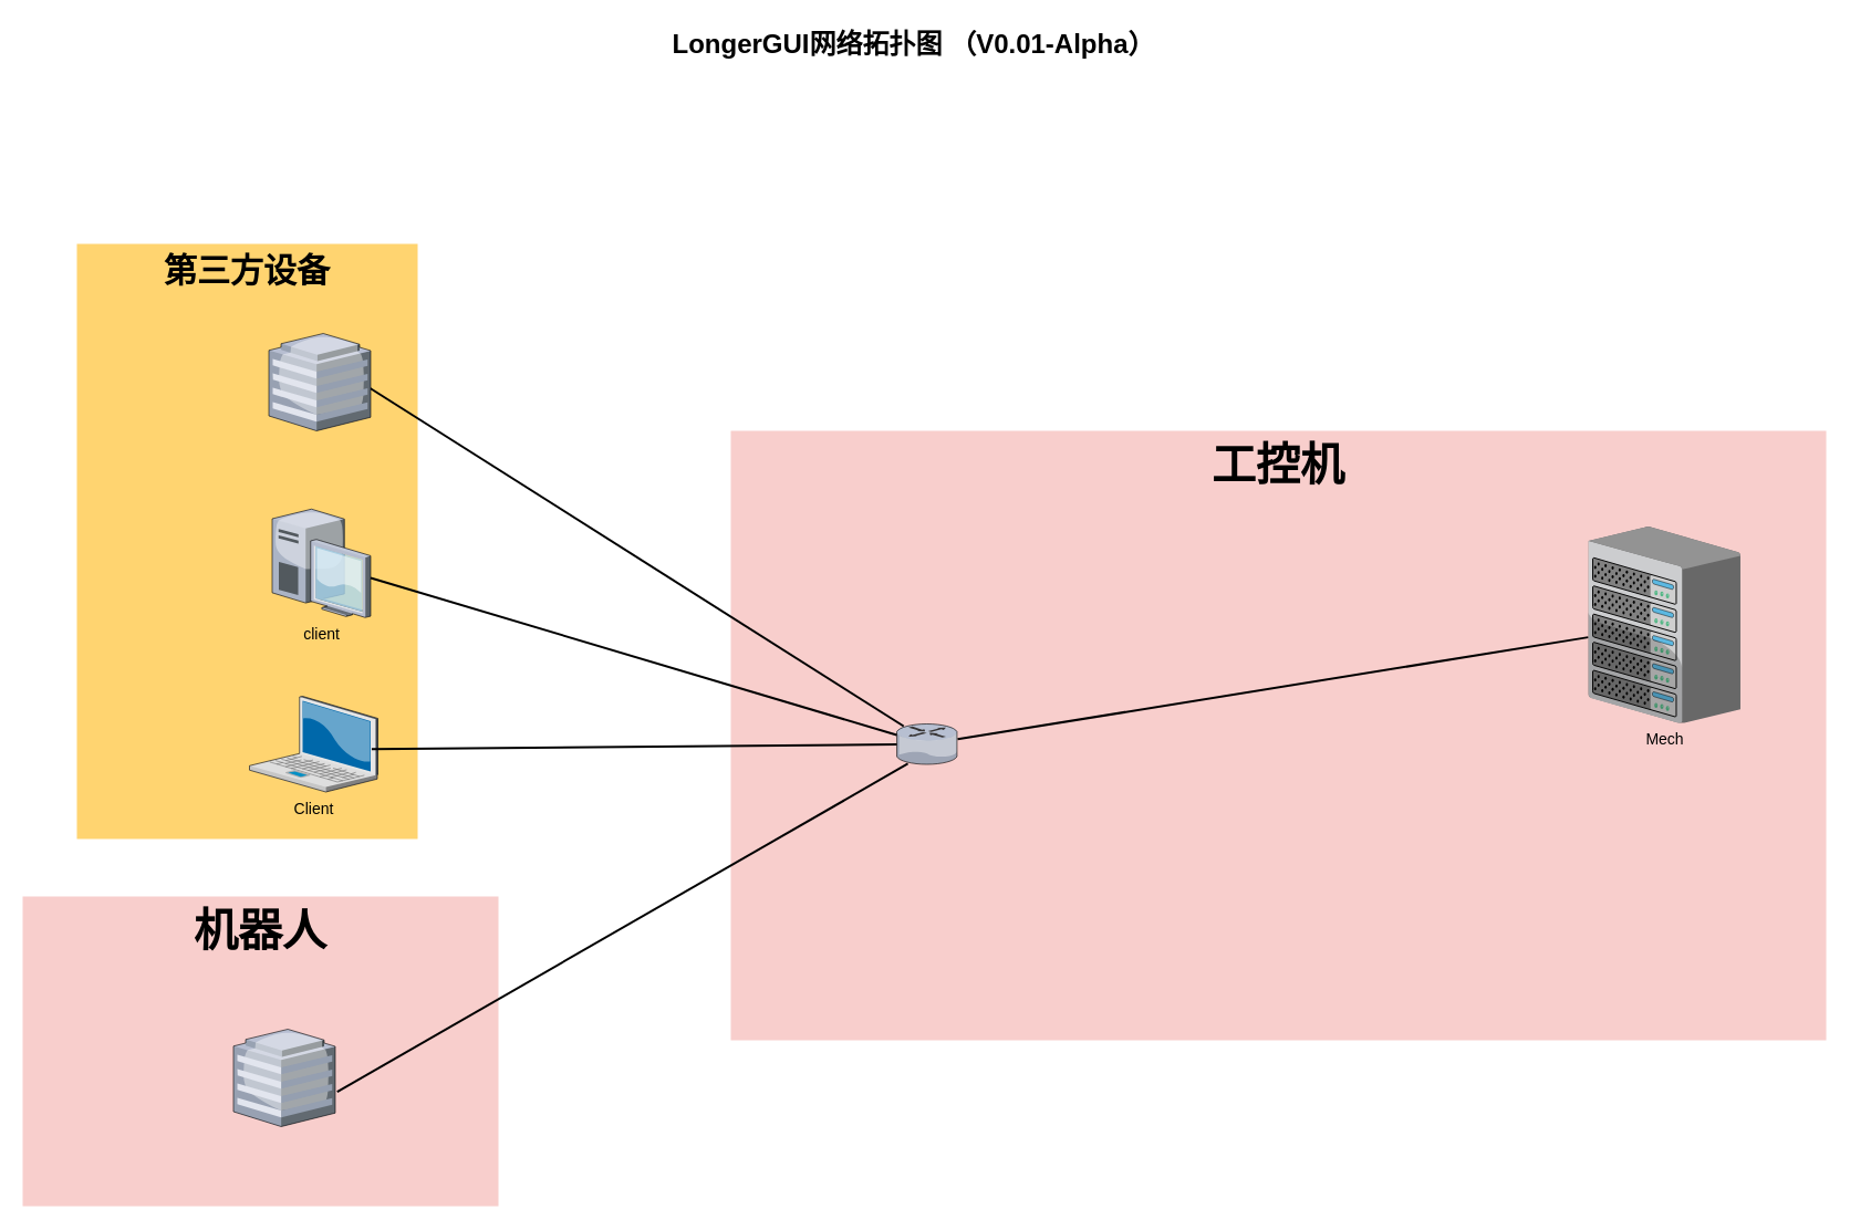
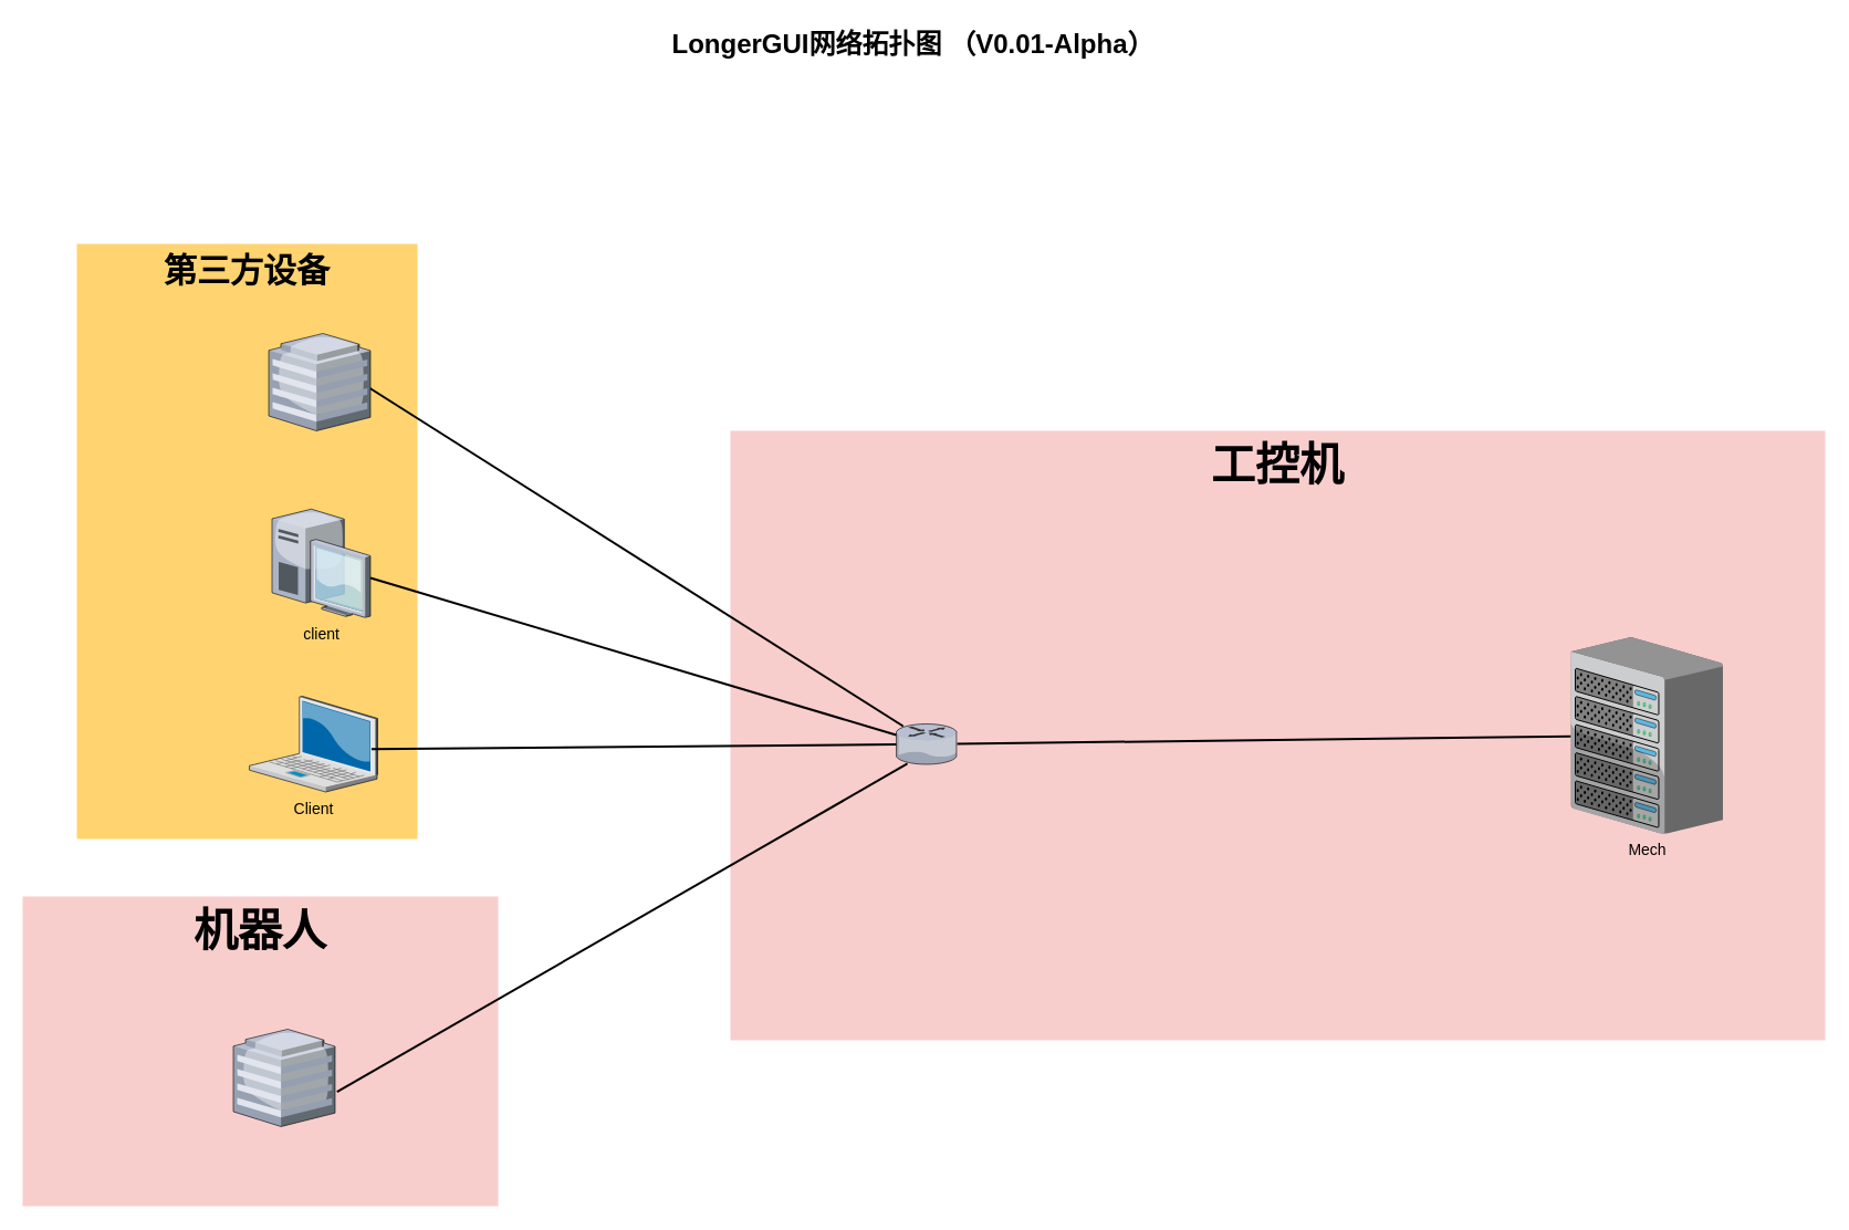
  <mxCell id="0" style=";html=1;" />
  <mxCell id="1" style=";html=1;" parent="0" />
  <mxCell id="2" value="&lt;font style=&quot;font-size: 40px&quot;&gt;&lt;b&gt;机器人&lt;/b&gt;&lt;/font&gt;" style="whiteSpace=wrap;html=1;fillColor=#f8cecc;fontSize=14;strokeColor=none;verticalAlign=top;" parent="1" vertex="1"><mxGeometry x="20" y="810" width="430" height="280" as="geometry" /></mxCell>
  <mxCell id="3" value="&lt;font style=&quot;font-size: 40px&quot;&gt;&lt;b&gt;工控机&lt;/b&gt;&lt;/font&gt;" style="whiteSpace=wrap;html=1;fillColor=#f8cecc;fontSize=14;strokeColor=none;verticalAlign=top;" parent="1" vertex="1"><mxGeometry x="660" y="389" width="990" height="551" as="geometry" /></mxCell>
  <mxCell id="4" value="&lt;font style=&quot;font-size: 30px&quot;&gt;&lt;b&gt;第三方设备&lt;/b&gt;&lt;/font&gt;" style="whiteSpace=wrap;html=1;fillColor=#FFD470;gradientColor=none;fontSize=14;strokeColor=none;verticalAlign=top;" parent="1" vertex="1"><mxGeometry x="69" y="220" width="308" height="538" as="geometry" /></mxCell>
  <mxCell id="5" value="Client" style="verticalLabelPosition=bottom;aspect=fixed;html=1;verticalAlign=top;strokeColor=none;shape=mxgraph.citrix.laptop_2;fillColor=#66B2FF;gradientColor=#0066CC;fontSize=14;" parent="1" vertex="1"><mxGeometry x="225" y="629" width="116" height="86.5" as="geometry" /></mxCell>
  <mxCell id="6" value="client" style="verticalLabelPosition=bottom;aspect=fixed;html=1;verticalAlign=top;strokeColor=none;shape=mxgraph.citrix.desktop;fillColor=#66B2FF;gradientColor=#0066CC;fontSize=14;" parent="1" vertex="1"><mxGeometry x="245.5" y="459.75" width="89" height="98" as="geometry" /></mxCell>
  <mxCell id="7" style="edgeStyle=none;rounded=0;html=1;startSize=10;endSize=10;jettySize=auto;orthogonalLoop=1;fontSize=14;endArrow=none;endFill=0;strokeWidth=2;" parent="1" source="8" target="9" edge="1"><mxGeometry relative="1" as="geometry" /></mxCell>
  <mxCell id="8" value="" style="verticalLabelPosition=bottom;aspect=fixed;html=1;verticalAlign=top;strokeColor=none;shape=mxgraph.citrix.router;fillColor=#66B2FF;gradientColor=#0066CC;fontSize=14;" parent="1" vertex="1"><mxGeometry x="810" y="654" width="55" height="36.5" as="geometry" /></mxCell>
- <mxCell id="9" value="Mech" style="verticalLabelPosition=bottom;aspect=fixed;html=1;verticalAlign=top;strokeColor=none;shape=mxgraph.citrix.chassis;fillColor=#66B2FF;gradientColor=#0066CC;fontSize=14;" parent="1" vertex="1"><mxGeometry x="1435" y="475.75" width="137.5" height="177.5" as="geometry" /></mxCell>
+ <mxCell id="9" value="Mech" style="verticalLabelPosition=bottom;aspect=fixed;html=1;verticalAlign=top;strokeColor=none;shape=mxgraph.citrix.chassis;fillColor=#66B2FF;gradientColor=#0066CC;fontSize=14;" parent="1" vertex="1"><mxGeometry x="1420" y="575.75" width="137.5" height="177.5" as="geometry" /></mxCell>
  <mxCell id="10" style="edgeStyle=none;rounded=0;html=1;startSize=10;endSize=10;jettySize=auto;orthogonalLoop=1;fontSize=14;endArrow=none;endFill=0;strokeWidth=2;exitX=0.982;exitY=0.554;exitDx=0;exitDy=0;exitPerimeter=0;entryX=0.113;entryY=0.055;entryDx=0;entryDy=0;entryPerimeter=0;" parent="1" source="13" target="8" edge="1"><mxGeometry relative="1" as="geometry"><mxPoint x="520" y="340" as="sourcePoint" /></mxGeometry></mxCell>
  <mxCell id="11" style="edgeStyle=none;rounded=0;html=1;startSize=10;endSize=10;jettySize=auto;orthogonalLoop=1;fontSize=14;endArrow=none;endFill=0;strokeWidth=2;" parent="1" source="6" target="8" edge="1"><mxGeometry relative="1" as="geometry"><mxPoint x="520" y="510" as="sourcePoint" /></mxGeometry></mxCell>
  <mxCell id="12" style="edgeStyle=none;rounded=0;html=1;startSize=10;endSize=10;jettySize=auto;orthogonalLoop=1;fontSize=14;endArrow=none;endFill=0;strokeWidth=2;exitX=0.952;exitY=0.552;exitDx=0;exitDy=0;exitPerimeter=0;" parent="1" source="5" target="8" edge="1"><mxGeometry relative="1" as="geometry"><mxPoint x="724" y="658.91" as="sourcePoint" /></mxGeometry></mxCell>
  <mxCell id="13" value="" style="verticalLabelPosition=bottom;aspect=fixed;html=1;verticalAlign=top;strokeColor=none;shape=mxgraph.citrix.hq_enterprise;fillColor=#66B2FF;gradientColor=#0066CC;fontSize=14;" parent="1" vertex="1"><mxGeometry x="242.5" y="301" width="92" height="88" as="geometry" /></mxCell>
  <mxCell id="14" value="LongerGUI网络拓扑图 （V0.01-Alpha）" style="text;strokeColor=none;fillColor=none;html=1;fontSize=24;fontStyle=1;verticalAlign=middle;align=center;" parent="1" vertex="1"><mxGeometry x="394" y="20" width="861" height="40" as="geometry" /></mxCell>
  <mxCell id="15" value="" style="verticalLabelPosition=bottom;aspect=fixed;html=1;verticalAlign=top;strokeColor=none;shape=mxgraph.citrix.hq_enterprise;fillColor=#66B2FF;gradientColor=#0066CC;fontSize=14;" vertex="1" parent="1"><mxGeometry x="210.5" y="930" width="92" height="88" as="geometry" /></mxCell>
  <mxCell id="16" style="edgeStyle=none;rounded=0;html=1;startSize=10;endSize=10;jettySize=auto;orthogonalLoop=1;fontSize=14;endArrow=none;endFill=0;strokeWidth=2;exitX=1.019;exitY=0.643;exitDx=0;exitDy=0;exitPerimeter=0;entryX=0.182;entryY=0.986;entryDx=0;entryDy=0;entryPerimeter=0;" edge="1" parent="1" source="15" target="8"><mxGeometry relative="1" as="geometry"><mxPoint x="345.432" y="686.748" as="sourcePoint" /><mxPoint x="820" y="670" as="targetPoint" /></mxGeometry></mxCell>
